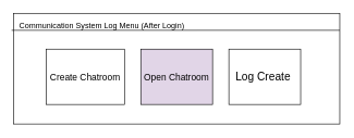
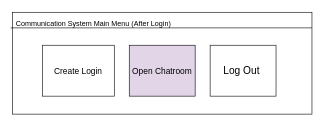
  <mxCell id="0" />
  <mxCell id="1" parent="0" />
  <mxCell id="2" value="" style="rounded=0;whiteSpace=wrap;html=1;" parent="1" vertex="1"><mxGeometry x="20" y="20" width="500" height="170" as="geometry" /></mxCell>
- <mxCell id="3" value="&lt;font style=&quot;font-size: 14px&quot;&gt;Create Chatroom&lt;/font&gt;" style="rounded=0;whiteSpace=wrap;html=1;" parent="1" vertex="1"><mxGeometry x="70" y="75" width="120" height="85" as="geometry" /></mxCell>
+ <mxCell id="3" value="&lt;font style=&quot;font-size: 14px&quot;&gt;Create Login&lt;/font&gt;" style="rounded=0;whiteSpace=wrap;html=1;" parent="1" vertex="1"><mxGeometry x="70" y="75" width="120" height="85" as="geometry" /></mxCell>
  <mxCell id="4" value="&lt;font style=&quot;font-size: 14px&quot;&gt;Open Chatroom&lt;/font&gt;" style="rounded=0;whiteSpace=wrap;html=1;fillColor=#e1d5e7;" parent="1" vertex="1"><mxGeometry x="215" y="75" width="110" height="85" as="geometry" /></mxCell>
- <mxCell id="5" value="Communication System Log Menu (After Login)" style="text;html=1;align=center;verticalAlign=middle;resizable=0;points=[];autosize=1;strokeColor=none;fillColor=none;" parent="1" vertex="1"><mxGeometry x="20" y="30" width="270" height="20" as="geometry" /></mxCell>
+ <mxCell id="5" value="Communication System Main Menu (After Login)" style="text;html=1;align=center;verticalAlign=middle;resizable=0;points=[];autosize=1;strokeColor=none;fillColor=none;" parent="1" vertex="1"><mxGeometry x="20" y="30" width="270" height="20" as="geometry" /></mxCell>
  <mxCell id="6" value="" style="endArrow=none;html=1;rounded=0;exitX=-0.006;exitY=0.153;exitDx=0;exitDy=0;exitPerimeter=0;" parent="1" source="2" edge="1"><mxGeometry width="50" height="50" relative="1" as="geometry"><mxPoint x="200" y="490" as="sourcePoint" /><mxPoint x="520" y="46" as="targetPoint" /><Array as="points" /></mxGeometry></mxCell>
- <mxCell id="7" value="&lt;font style=&quot;font-size: 17px&quot;&gt;Log Create&amp;nbsp;&lt;/font&gt;" style="rounded=0;whiteSpace=wrap;html=1;" vertex="1" parent="1"><mxGeometry x="350" y="75" width="110" height="85" as="geometry" /></mxCell>
+ <mxCell id="7" value="&lt;font style=&quot;font-size: 17px&quot;&gt;Log Out&amp;nbsp;&lt;/font&gt;" style="rounded=0;whiteSpace=wrap;html=1;" vertex="1" parent="1"><mxGeometry x="350" y="75" width="110" height="85" as="geometry" /></mxCell>
